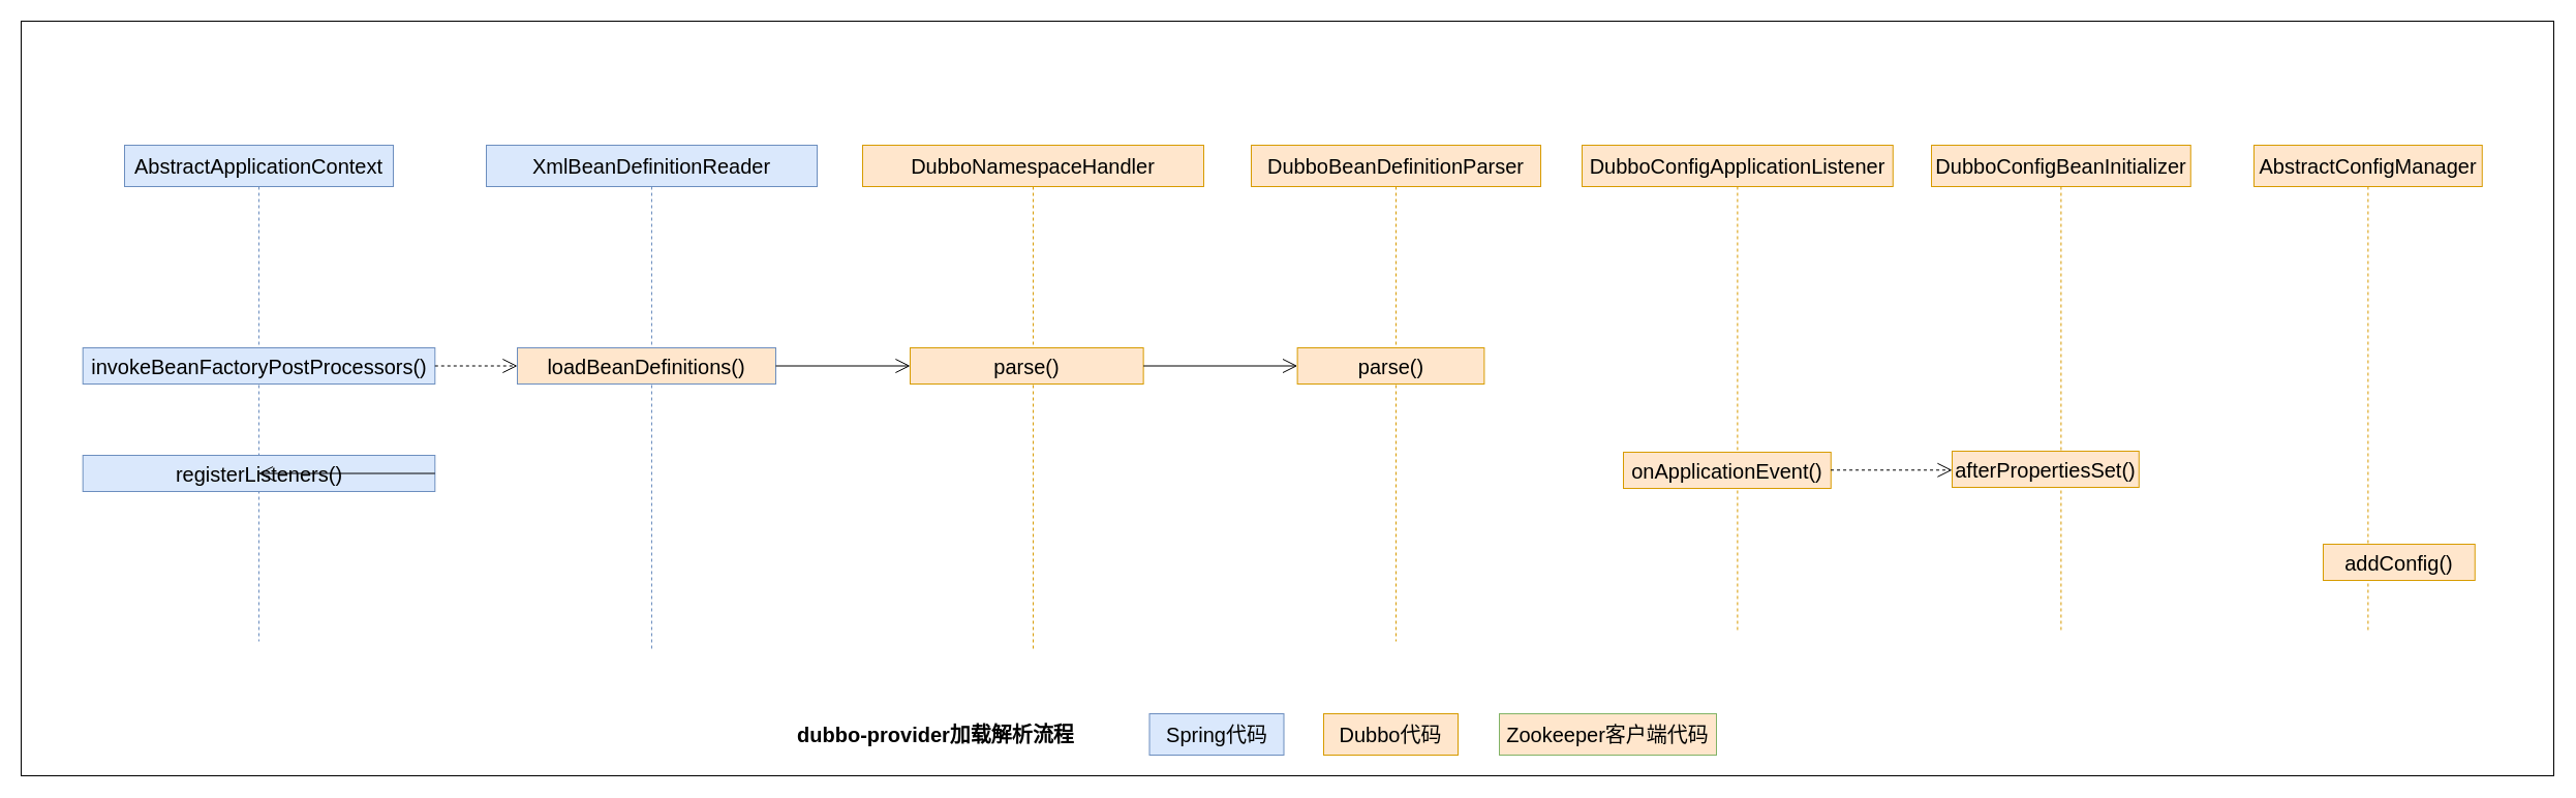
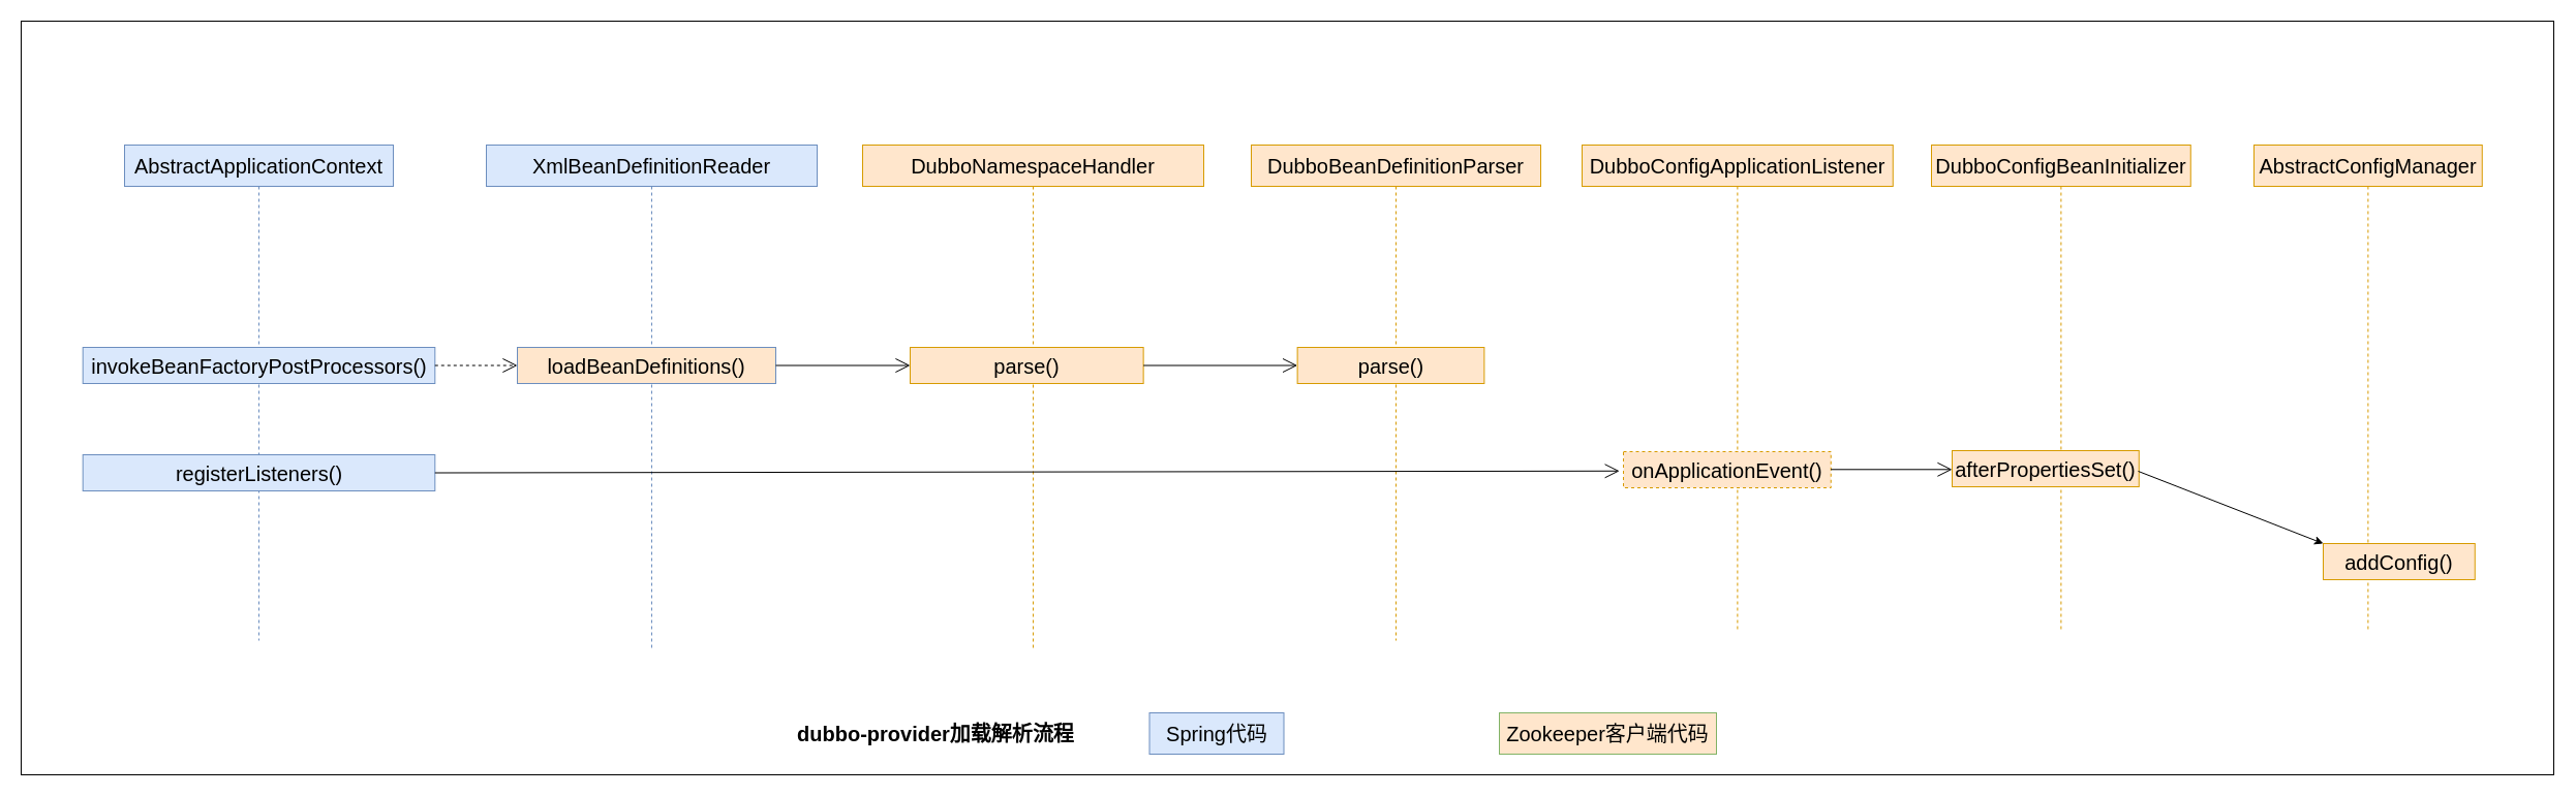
  <mxCell id="0" />
  <mxCell id="1" parent="0" />
  <mxCell id="2" value="" style="rounded=0;whiteSpace=wrap;html=1;" parent="1" vertex="1"><mxGeometry x="20" y="20" width="2450" height="730" as="geometry" /></mxCell>
  <mxCell id="3" value="&lt;span style=&quot;font-size: 20px;&quot;&gt;DubboNamespaceHandler&lt;/span&gt;" style="shape=umlLifeline;perimeter=lifelinePerimeter;whiteSpace=wrap;html=1;container=1;dropTarget=0;collapsible=0;recursiveResize=0;outlineConnect=0;portConstraint=eastwest;newEdgeStyle={&quot;curved&quot;:0,&quot;rounded&quot;:0};fillColor=#ffe6cc;strokeColor=#d79b00;" parent="1" vertex="1"><mxGeometry x="834" y="140" width="330" height="490" as="geometry" /></mxCell>
  <mxCell id="4" value="&lt;span style=&quot;font-size: 20px;&quot;&gt;DubboBeanDefinitionParser&lt;/span&gt;" style="shape=umlLifeline;perimeter=lifelinePerimeter;whiteSpace=wrap;html=1;container=1;dropTarget=0;collapsible=0;recursiveResize=0;outlineConnect=0;portConstraint=eastwest;newEdgeStyle={&quot;curved&quot;:0,&quot;rounded&quot;:0};fillColor=#ffe6cc;strokeColor=#d79b00;" parent="1" vertex="1"><mxGeometry x="1210" y="140" width="280" height="480" as="geometry" /></mxCell>
  <mxCell id="5" value="&lt;span style=&quot;font-size: 20px; text-wrap-mode: wrap;&quot;&gt;parse()&lt;/span&gt;" style="html=1;points=[[0,0,0,0,5],[0,1,0,0,-5],[1,0,0,0,5],[1,1,0,0,-5]];perimeter=orthogonalPerimeter;outlineConnect=0;targetShapes=umlLifeline;portConstraint=eastwest;newEdgeStyle={&quot;curved&quot;:0,&quot;rounded&quot;:0};fillColor=#ffe6cc;strokeColor=#d79b00;" parent="4" vertex="1"><mxGeometry x="44.62" y="196" width="180.75" height="35" as="geometry" /></mxCell>
  <mxCell id="6" value="parse()" style="html=1;whiteSpace=wrap;fontSize=20;fillColor=#ffe6cc;strokeColor=#d79b00;" parent="1" vertex="1"><mxGeometry x="880" y="336" width="225.63" height="35" as="geometry" /></mxCell>
  <mxCell id="7" value="" style="endArrow=open;endFill=1;endSize=12;html=1;rounded=0;exitX=1;exitY=0.5;exitDx=0;exitDy=0;" parent="1" source="6" target="5" edge="1"><mxGeometry width="160" relative="1" as="geometry"><mxPoint x="1160" y="340" as="sourcePoint" /><mxPoint x="1320" y="340" as="targetPoint" /></mxGeometry></mxCell>
  <mxCell id="8" value="DubboConfigApplicationListener" style="shape=umlLifeline;perimeter=lifelinePerimeter;whiteSpace=wrap;html=1;container=1;dropTarget=0;collapsible=0;recursiveResize=0;outlineConnect=0;portConstraint=eastwest;newEdgeStyle={&quot;curved&quot;:0,&quot;rounded&quot;:0};fontSize=20;fillColor=#ffe6cc;strokeColor=#d79b00;" parent="1" vertex="1"><mxGeometry x="1530" y="140" width="300.75" height="470" as="geometry" /></mxCell>
- <mxCell id="9" value="&lt;div style=&quot;text-align: left;&quot;&gt;&lt;span style=&quot;background-color: transparent; text-align: center; font-size: 20px; text-wrap-mode: wrap;&quot;&gt;onApplicationEvent&lt;/span&gt;&lt;span style=&quot;background-color: transparent; font-size: 20px; text-wrap-mode: wrap;&quot;&gt;()&lt;/span&gt;&lt;/div&gt;" style="html=1;points=[[0,0,0,0,5],[0,1,0,0,-5],[1,0,0,0,5],[1,1,0,0,-5]];perimeter=orthogonalPerimeter;outlineConnect=0;targetShapes=umlLifeline;portConstraint=eastwest;newEdgeStyle={&quot;curved&quot;:0,&quot;rounded&quot;:0};fillColor=#ffe6cc;strokeColor=#d79b00;" parent="8" vertex="1"><mxGeometry x="40" y="297" width="200.75" height="35" as="geometry" /></mxCell>
+ <mxCell id="9" value="&lt;div style=&quot;text-align: left;&quot;&gt;&lt;span style=&quot;background-color: transparent; text-align: center; font-size: 20px; text-wrap-mode: wrap;&quot;&gt;onApplicationEvent&lt;/span&gt;&lt;span style=&quot;background-color: transparent; font-size: 20px; text-wrap-mode: wrap;&quot;&gt;()&lt;/span&gt;&lt;/div&gt;" style="html=1;points=[[0,0,0,0,5],[0,1,0,0,-5],[1,0,0,0,5],[1,1,0,0,-5]];perimeter=orthogonalPerimeter;outlineConnect=0;targetShapes=umlLifeline;portConstraint=eastwest;newEdgeStyle={&quot;curved&quot;:0,&quot;rounded&quot;:0};fillColor=#ffe6cc;strokeColor=#d79b00;dashed=1;" parent="8" vertex="1"><mxGeometry x="40" y="297" width="200.75" height="35" as="geometry" /></mxCell>
  <mxCell id="10" value="AbstractApplicationContext" style="shape=umlLifeline;perimeter=lifelinePerimeter;whiteSpace=wrap;html=1;container=1;dropTarget=0;collapsible=0;recursiveResize=0;outlineConnect=0;portConstraint=eastwest;newEdgeStyle={&quot;curved&quot;:0,&quot;rounded&quot;:0};fontSize=20;fillColor=#dae8fc;strokeColor=#6c8ebf;" parent="1" vertex="1"><mxGeometry x="120" y="140" width="260" height="480" as="geometry" /></mxCell>
  <mxCell id="11" value="invokeBeanFactoryPostProcessors()" style="html=1;whiteSpace=wrap;fontSize=20;fillColor=#dae8fc;strokeColor=#6c8ebf;" parent="1" vertex="1"><mxGeometry x="79.68" y="336" width="340.63" height="35" as="geometry" /></mxCell>
  <mxCell id="12" value="XmlBeanDefinitionReader" style="shape=umlLifeline;perimeter=lifelinePerimeter;whiteSpace=wrap;html=1;container=1;dropTarget=0;collapsible=0;recursiveResize=0;outlineConnect=0;portConstraint=eastwest;newEdgeStyle={&quot;curved&quot;:0,&quot;rounded&quot;:0};fontSize=20;fillColor=#dae8fc;strokeColor=#6c8ebf;" parent="1" vertex="1"><mxGeometry x="470" y="140" width="320" height="490" as="geometry" /></mxCell>
  <mxCell id="13" value="loadBeanDefinitions()" style="html=1;whiteSpace=wrap;fontSize=20;fillColor=#ffe6cc;strokeColor=#6c8ebf;" parent="1" vertex="1"><mxGeometry x="500" y="336" width="250" height="35" as="geometry" /></mxCell>
  <mxCell id="14" value="" style="endArrow=open;endFill=1;endSize=12;html=1;rounded=0;exitX=1;exitY=0.5;exitDx=0;exitDy=0;entryX=0;entryY=0.5;entryDx=0;entryDy=0;dashed=1;" parent="1" source="11" target="13" edge="1"><mxGeometry width="160" relative="1" as="geometry"><mxPoint x="410" y="360" as="sourcePoint" /><mxPoint x="570" y="360" as="targetPoint" /></mxGeometry></mxCell>
  <mxCell id="15" value="" style="endArrow=open;endFill=1;endSize=12;html=1;rounded=0;exitX=1;exitY=0.5;exitDx=0;exitDy=0;entryX=0;entryY=0.5;entryDx=0;entryDy=0;" parent="1" source="13" target="6" edge="1"><mxGeometry width="160" relative="1" as="geometry"><mxPoint x="760" y="390" as="sourcePoint" /><mxPoint x="920" y="390" as="targetPoint" /></mxGeometry></mxCell>
  <mxCell id="16" value="dubbo-provider加载解析&lt;span style=&quot;background-color: transparent; color: light-dark(rgb(0, 0, 0), rgb(255, 255, 255));&quot;&gt;流程&lt;/span&gt;" style="text;html=1;align=center;verticalAlign=middle;whiteSpace=wrap;rounded=0;fontSize=20;fontStyle=1" parent="1" vertex="1"><mxGeometry x="690" y="695" width="430" height="30" as="geometry" /></mxCell>
  <mxCell id="17" value="DubboConfigBeanInitializer" style="shape=umlLifeline;perimeter=lifelinePerimeter;whiteSpace=wrap;html=1;container=1;dropTarget=0;collapsible=0;recursiveResize=0;outlineConnect=0;portConstraint=eastwest;newEdgeStyle={&quot;curved&quot;:0,&quot;rounded&quot;:0};fontSize=20;fillColor=#ffe6cc;strokeColor=#d79b00;" parent="1" vertex="1"><mxGeometry x="1868" y="140" width="250.75" height="470" as="geometry" /></mxCell>
  <mxCell id="18" value="&lt;div style=&quot;text-align: left;&quot;&gt;&lt;span style=&quot;background-color: transparent; text-align: center; font-size: 20px; text-wrap-mode: wrap;&quot;&gt;afterPropertiesSet&lt;/span&gt;&lt;span style=&quot;font-size: 20px; text-wrap-mode: wrap;&quot;&gt;()&lt;/span&gt;&lt;/div&gt;" style="html=1;points=[[0,0,0,0,5],[0,1,0,0,-5],[1,0,0,0,5],[1,1,0,0,-5]];perimeter=orthogonalPerimeter;outlineConnect=0;targetShapes=umlLifeline;portConstraint=eastwest;newEdgeStyle={&quot;curved&quot;:0,&quot;rounded&quot;:0};fillColor=#ffe6cc;strokeColor=#d79b00;" parent="17" vertex="1"><mxGeometry x="20" y="296" width="180.75" height="35" as="geometry" /></mxCell>
- <mxCell id="19" value="" style="endArrow=open;endFill=1;endSize=12;html=1;rounded=0;exitX=0.999;exitY=0.494;exitDx=0;exitDy=0;exitPerimeter=0;dashed=1;" parent="1" source="9" target="18" edge="1"><mxGeometry width="160" relative="1" as="geometry"><mxPoint x="1680" y="380" as="sourcePoint" /><mxPoint x="1840" y="500" as="targetPoint" /></mxGeometry></mxCell>
+ <mxCell id="19" value="" style="endArrow=open;endFill=1;endSize=12;html=1;rounded=0;exitX=0.999;exitY=0.494;exitDx=0;exitDy=0;exitPerimeter=0;" parent="1" source="9" target="18" edge="1"><mxGeometry width="160" relative="1" as="geometry"><mxPoint x="1680" y="380" as="sourcePoint" /><mxPoint x="1840" y="500" as="targetPoint" /></mxGeometry></mxCell>
  <mxCell id="20" value="Spring代码" style="rounded=0;whiteSpace=wrap;html=1;fontSize=20;fillColor=#dae8fc;strokeColor=#6c8ebf;" parent="1" vertex="1"><mxGeometry x="1111.5" y="690" width="130" height="40" as="geometry" /></mxCell>
- <mxCell id="21" value="Dubbo代码" style="rounded=0;whiteSpace=wrap;html=1;fontSize=20;fillColor=#ffe6cc;strokeColor=#d79b00;" parent="1" vertex="1"><mxGeometry x="1280" y="690" width="130" height="40" as="geometry" /></mxCell>
  <mxCell id="22" value="Zookeeper客户端代码" style="rounded=0;whiteSpace=wrap;html=1;fontSize=20;fillColor=#ffe6cc;strokeColor=#82b366;" parent="1" vertex="1"><mxGeometry x="1450" y="690" width="210" height="40" as="geometry" /></mxCell>
  <mxCell id="23" value="AbstractConfigManager" style="shape=umlLifeline;perimeter=lifelinePerimeter;whiteSpace=wrap;html=1;container=1;dropTarget=0;collapsible=0;recursiveResize=0;outlineConnect=0;portConstraint=eastwest;newEdgeStyle={&quot;curved&quot;:0,&quot;rounded&quot;:0};fontSize=20;fillColor=#ffe6cc;strokeColor=#d79b00;" parent="1" vertex="1"><mxGeometry x="2180" y="140" width="220.75" height="470" as="geometry" /></mxCell>
  <mxCell id="24" value="&lt;div style=&quot;text-align: left;&quot;&gt;&lt;span style=&quot;background-color: transparent; text-align: center; font-size: 20px; text-wrap-mode: wrap;&quot;&gt;addConfig&lt;/span&gt;&lt;span style=&quot;font-size: 20px; text-wrap-mode: wrap;&quot;&gt;()&lt;/span&gt;&lt;/div&gt;" style="html=1;points=[[0,0,0,0,5],[0,1,0,0,-5],[1,0,0,0,5],[1,1,0,0,-5]];perimeter=orthogonalPerimeter;outlineConnect=0;targetShapes=umlLifeline;portConstraint=eastwest;newEdgeStyle={&quot;curved&quot;:0,&quot;rounded&quot;:0};fillColor=#ffe6cc;strokeColor=#d79b00;" parent="23" vertex="1"><mxGeometry x="67" y="386" width="146.75" height="35" as="geometry" /></mxCell>
+ <mxCell id="25" value="" style="endArrow=classic;html=1;rounded=0;exitX=0.996;exitY=0.571;exitDx=0;exitDy=0;exitPerimeter=0;" parent="1" source="18" target="24" edge="1"><mxGeometry width="50" height="50" relative="1" as="geometry"><mxPoint x="1920" y="390" as="sourcePoint" /><mxPoint x="1970" y="340" as="targetPoint" /></mxGeometry></mxCell>
  <mxCell id="26" value="registerListeners()" style="html=1;whiteSpace=wrap;fontSize=20;fillColor=#dae8fc;strokeColor=#6c8ebf;" parent="1" vertex="1"><mxGeometry x="79.68" y="440" width="340.63" height="35" as="geometry" /></mxCell>
- <mxCell id="27" value="" style="endArrow=open;endFill=1;endSize=12;html=1;rounded=0;exitX=1;exitY=0.5;exitDx=0;exitDy=0;" parent="1" source="26" target="10" edge="1"><mxGeometry width="160" relative="1" as="geometry"><mxPoint x="480" y="456.88" as="sourcePoint" /><mxPoint x="640" y="456.88" as="targetPoint" /></mxGeometry></mxCell>
+ <mxCell id="27" value="" style="endArrow=open;endFill=1;endSize=12;html=1;rounded=0;exitX=1;exitY=0.5;exitDx=0;exitDy=0;entryX=-0.019;entryY=0.536;entryDx=0;entryDy=0;entryPerimeter=0;" parent="1" source="26" target="9" edge="1"><mxGeometry width="160" relative="1" as="geometry"><mxPoint x="480" y="456.88" as="sourcePoint" /><mxPoint x="640" y="456.88" as="targetPoint" /></mxGeometry></mxCell>
